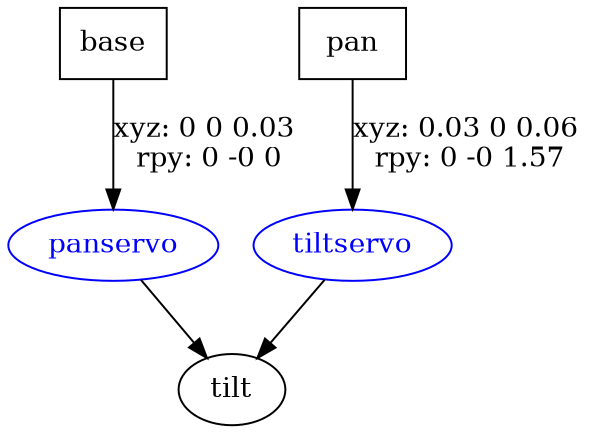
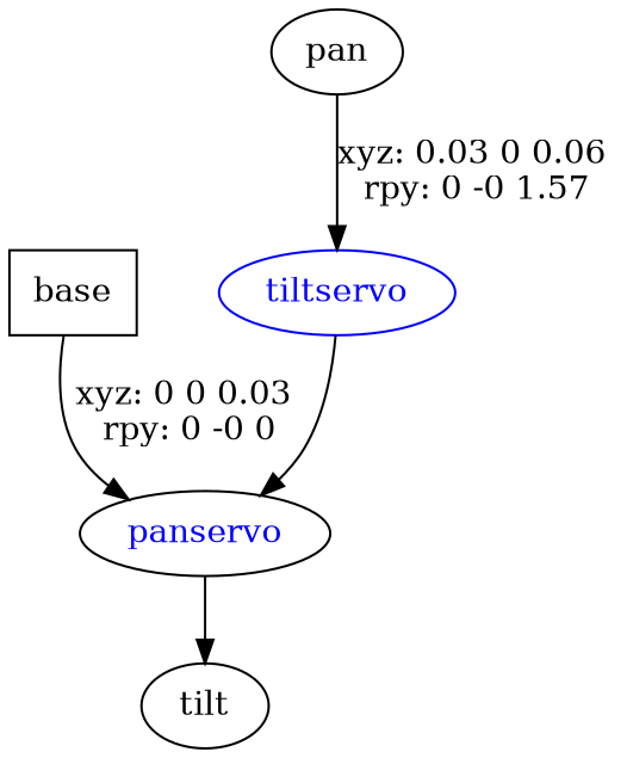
  digraph {
    node [shape=ellipse]
    n1 [label=base shape=box]
-   panservo [color=blue fontcolor=blue]
+   panservo [color=black fontcolor=blue]
    n3 [label=tilt]
-   n4 [label=pan shape=box]
+   n4 [label=pan]
    tiltservo [color=blue fontcolor=blue]
    n1 -> panservo [label="xyz: 0 0 0.03 \nrpy: 0 -0 0"]
    panservo -> n3
    n4 -> tiltservo [label="xyz: 0.03 0 0.06 \nrpy: 0 -0 1.57"]
-   tiltservo -> n3
+   tiltservo -> panservo
  }
